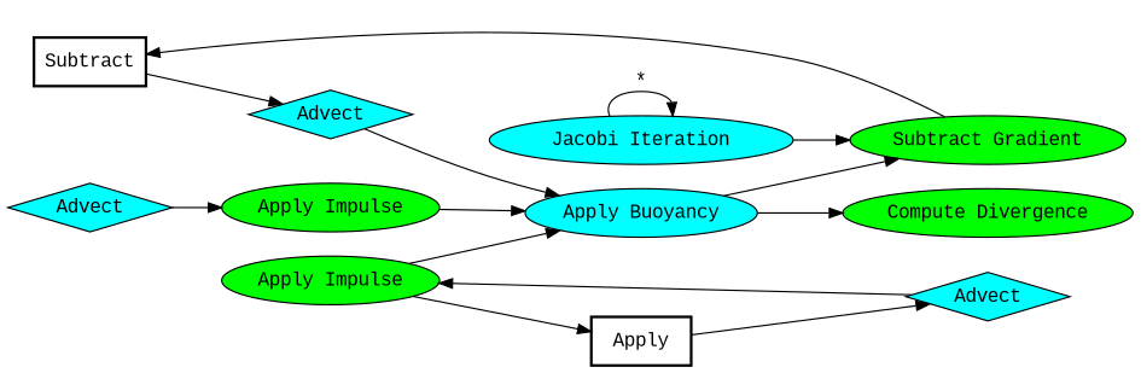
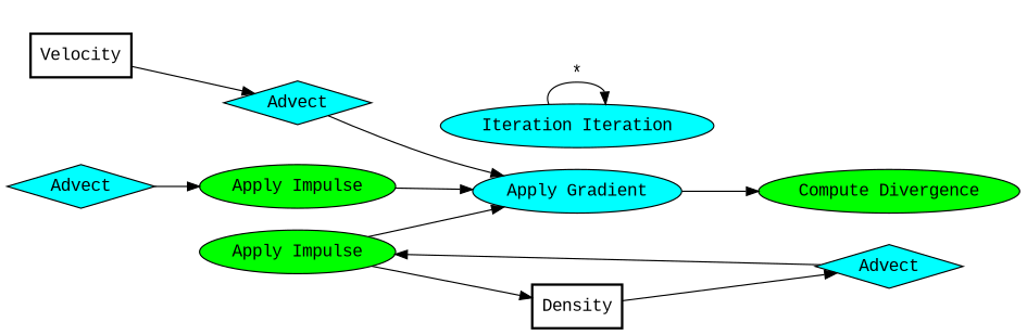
  digraph {
    fontname="Liberation Mono"
    rankdir=LR
    node [color=black fillcolor=cyan fontname="Liberation Mono" shape=ellipse style=filled]
    edge [fontname="Liberation Mono"]
-   Velocity [fillcolor=lightgray shape=box style=bold label=Subtract]
+   Velocity [fillcolor=lightgray shape=box style=bold]
    n2 [label=Advect shape=diamond]
-   n3 [label="Apply Buoyancy"]
-   Density [fillcolor=lightgray shape=box style=bold label=Apply]
+   n3 [label="Apply Gradient"]
+   Density [fillcolor=lightgray shape=box style=bold]
    n5 [label=Advect shape=diamond]
    n6 [fillcolor=green label="Apply Impulse"]
    n7 [label=Advect shape=diamond]
    n8 [fillcolor=green label="Apply Impulse"]
-   n9 [fillcolor=green label="Subtract Gradient"]
    n10 [fillcolor=green label="Compute Divergence"]
-   n11 [label="Jacobi Iteration"]
+   n11 [label="Iteration Iteration"]
    Junction [color=white fillcolor=white shape=point]
    Velocity -> n2
    n2 -> n3
-   n3 -> n9
    n3 -> n10
    Density -> n5
    n5 -> n6
    n6 -> n3
    n6 -> Density
    n7 -> n8
    n8 -> n3
-   n9 -> Velocity
-   n11 -> n9
    n11 -> n11 [label="*"]
  }
